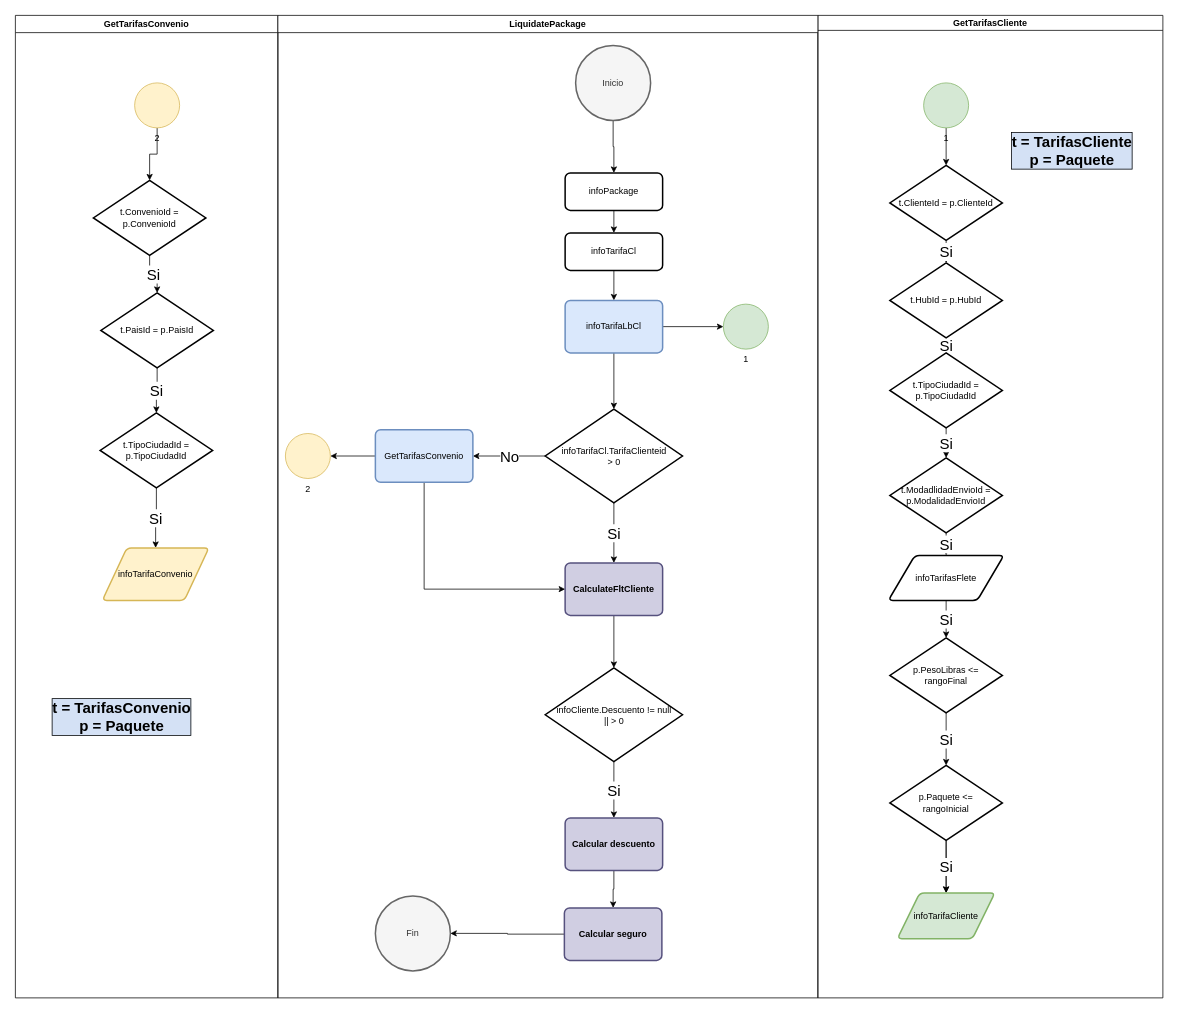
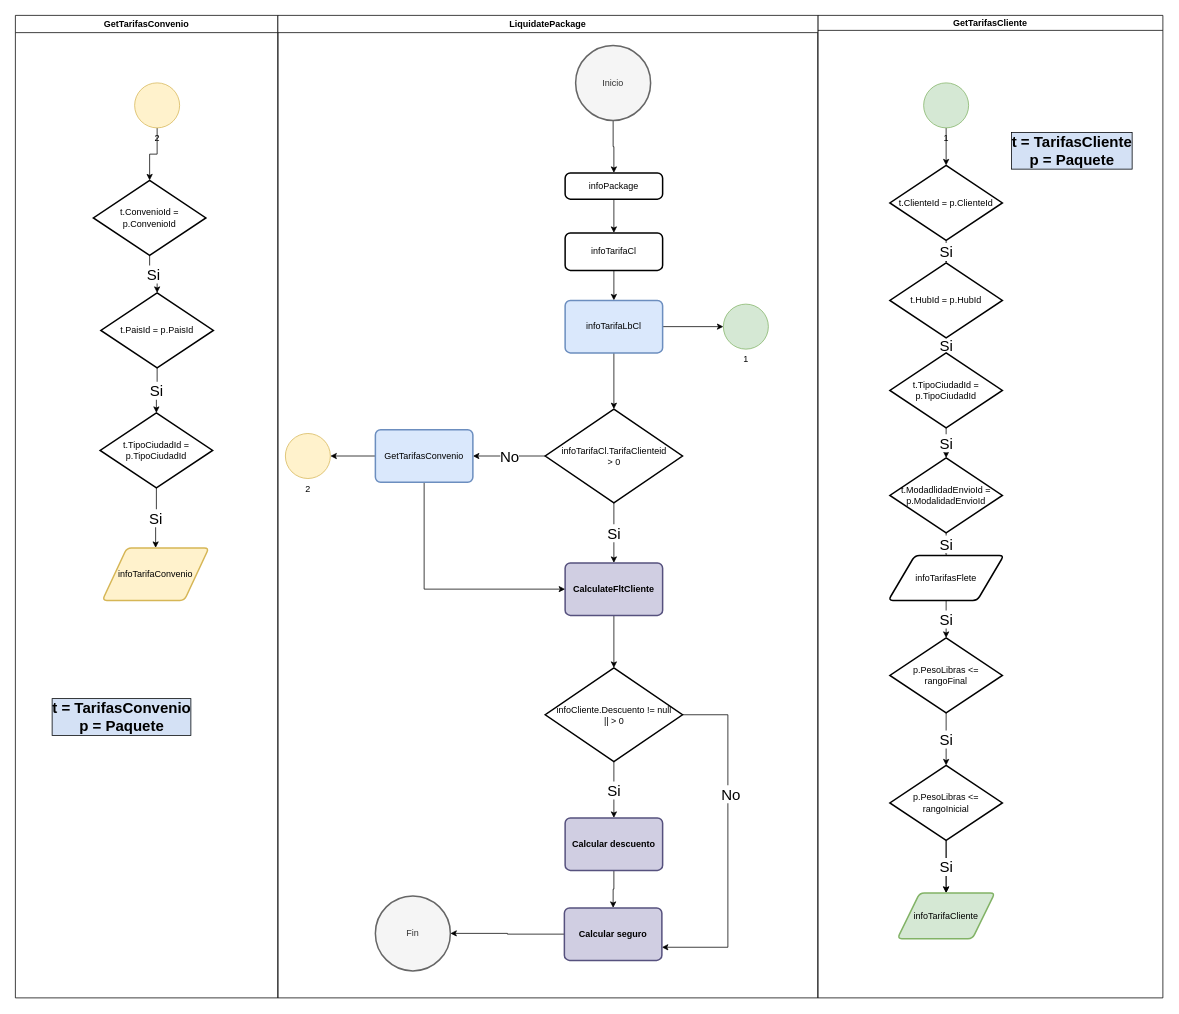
  <mxCell id="0" />
  <mxCell id="1" parent="0" />
  <mxCell id="2" style="edgeStyle=orthogonalEdgeStyle;rounded=0;orthogonalLoop=1;jettySize=auto;html=1;exitX=0.5;exitY=1;exitDx=0;exitDy=0;exitPerimeter=0;" edge="1" parent="1" source="54" target="4"><mxGeometry relative="1" as="geometry" /></mxCell>
  <mxCell id="3" style="edgeStyle=orthogonalEdgeStyle;rounded=0;orthogonalLoop=1;jettySize=auto;html=1;exitX=0.5;exitY=1;exitDx=0;exitDy=0;entryX=0.5;entryY=0;entryDx=0;entryDy=0;" edge="1" parent="1" source="4" target="6"><mxGeometry relative="1" as="geometry" /></mxCell>
- <mxCell id="4" value="infoPackage" style="rounded=1;whiteSpace=wrap;html=1;absoluteArcSize=1;arcSize=14;strokeWidth=2;" vertex="1" parent="1"><mxGeometry x="753" y="230" width="130" height="50" as="geometry" /></mxCell>
+ <mxCell id="4" value="infoPackage" style="rounded=1;whiteSpace=wrap;html=1;absoluteArcSize=1;arcSize=14;strokeWidth=2;" vertex="1" parent="1"><mxGeometry x="753" y="230" width="130" height="35" as="geometry" /></mxCell>
  <mxCell id="5" style="edgeStyle=orthogonalEdgeStyle;rounded=0;orthogonalLoop=1;jettySize=auto;html=1;exitX=0.5;exitY=1;exitDx=0;exitDy=0;entryX=0.5;entryY=0;entryDx=0;entryDy=0;" edge="1" parent="1" source="6" target="9"><mxGeometry relative="1" as="geometry" /></mxCell>
  <mxCell id="6" value="infoTarifaCl" style="rounded=1;whiteSpace=wrap;html=1;absoluteArcSize=1;arcSize=14;strokeWidth=2;" vertex="1" parent="1"><mxGeometry x="753" y="310" width="130" height="50" as="geometry" /></mxCell>
  <mxCell id="7" style="edgeStyle=orthogonalEdgeStyle;rounded=0;orthogonalLoop=1;jettySize=auto;html=1;exitX=0.5;exitY=1;exitDx=0;exitDy=0;" edge="1" parent="1" source="9" target="22"><mxGeometry relative="1" as="geometry" /></mxCell>
  <mxCell id="8" style="edgeStyle=orthogonalEdgeStyle;rounded=0;orthogonalLoop=1;jettySize=auto;html=1;exitX=1;exitY=0.5;exitDx=0;exitDy=0;entryX=0;entryY=0.5;entryDx=0;entryDy=0;entryPerimeter=0;" edge="1" parent="1" source="9" target="55"><mxGeometry relative="1" as="geometry" /></mxCell>
  <mxCell id="9" value="infoTarifaLbCl" style="rounded=1;whiteSpace=wrap;html=1;absoluteArcSize=1;arcSize=14;strokeWidth=2;fillColor=#dae8fc;strokeColor=#6c8ebf;" vertex="1" parent="1"><mxGeometry x="753" y="400" width="130" height="70" as="geometry" /></mxCell>
  <mxCell id="10" value="" style="edgeStyle=orthogonalEdgeStyle;rounded=0;orthogonalLoop=1;jettySize=auto;html=1;" edge="1" parent="1" source="11" target="39"><mxGeometry relative="1" as="geometry" /></mxCell>
  <mxCell id="11" value="1" style="verticalLabelPosition=bottom;verticalAlign=top;html=1;shape=mxgraph.flowchart.on-page_reference;fillColor=#d5e8d4;strokeColor=#82b366;" vertex="1" parent="1"><mxGeometry x="1231" y="110" width="60" height="60" as="geometry" /></mxCell>
  <mxCell id="12" value="Si" style="edgeStyle=orthogonalEdgeStyle;rounded=0;orthogonalLoop=1;jettySize=auto;html=1;exitX=0.5;exitY=1;exitDx=0;exitDy=0;exitPerimeter=0;fontSize=20;" edge="1" parent="1" source="39" target="14"><mxGeometry relative="1" as="geometry"><Array as="points"><mxPoint x="1261" y="330" /><mxPoint x="1261" y="330" /></Array></mxGeometry></mxCell>
  <mxCell id="13" value="Si" style="edgeStyle=orthogonalEdgeStyle;rounded=0;orthogonalLoop=1;jettySize=auto;html=1;exitX=0.5;exitY=1;exitDx=0;exitDy=0;exitPerimeter=0;entryX=0.5;entryY=0;entryDx=0;entryDy=0;entryPerimeter=0;fontSize=20;" edge="1" parent="1" source="14" target="38"><mxGeometry relative="1" as="geometry" /></mxCell>
  <mxCell id="14" value="t.HubId = p.HubId" style="strokeWidth=2;html=1;shape=mxgraph.flowchart.decision;whiteSpace=wrap;" vertex="1" parent="1"><mxGeometry x="1186" y="350" width="150" height="100" as="geometry" /></mxCell>
  <mxCell id="15" value="Si" style="edgeStyle=orthogonalEdgeStyle;rounded=0;orthogonalLoop=1;jettySize=auto;html=1;exitX=0.5;exitY=1;exitDx=0;exitDy=0;exitPerimeter=0;fontSize=20;" edge="1" parent="1" source="40" target="17"><mxGeometry relative="1" as="geometry" /></mxCell>
  <mxCell id="16" value="Si" style="edgeStyle=orthogonalEdgeStyle;rounded=0;orthogonalLoop=1;jettySize=auto;html=1;exitX=0.5;exitY=1;exitDx=0;exitDy=0;entryX=0.5;entryY=0;entryDx=0;entryDy=0;entryPerimeter=0;fontSize=20;" edge="1" parent="1" source="17" target="19"><mxGeometry relative="1" as="geometry" /></mxCell>
  <mxCell id="17" value="infoTarifasFlete" style="shape=parallelogram;html=1;strokeWidth=2;perimeter=parallelogramPerimeter;whiteSpace=wrap;rounded=1;arcSize=12;size=0.23;" vertex="1" parent="1"><mxGeometry x="1184" y="740" width="154" height="60" as="geometry" /></mxCell>
  <mxCell id="18" value="Si" style="edgeStyle=orthogonalEdgeStyle;rounded=0;orthogonalLoop=1;jettySize=auto;html=1;exitX=0.5;exitY=1;exitDx=0;exitDy=0;exitPerimeter=0;entryX=0.5;entryY=0;entryDx=0;entryDy=0;entryPerimeter=0;fontSize=20;" edge="1" parent="1" source="19" target="35"><mxGeometry relative="1" as="geometry" /></mxCell>
  <mxCell id="19" value="&lt;div&gt;p.PesoLibras &amp;lt;= &lt;br&gt;&lt;/div&gt;&lt;div&gt;rangoFinal&lt;br&gt;&lt;/div&gt;" style="strokeWidth=2;html=1;shape=mxgraph.flowchart.decision;whiteSpace=wrap;" vertex="1" parent="1"><mxGeometry x="1186" y="850" width="150" height="100" as="geometry" /></mxCell>
  <mxCell id="20" value="Si" style="edgeStyle=orthogonalEdgeStyle;rounded=0;orthogonalLoop=1;jettySize=auto;html=1;exitX=0.5;exitY=1;exitDx=0;exitDy=0;exitPerimeter=0;fontSize=20;" edge="1" parent="1" source="22" target="24"><mxGeometry relative="1" as="geometry" /></mxCell>
  <mxCell id="21" value="No" style="edgeStyle=orthogonalEdgeStyle;rounded=0;orthogonalLoop=1;jettySize=auto;html=1;exitX=0;exitY=0.5;exitDx=0;exitDy=0;exitPerimeter=0;fontSize=20;" edge="1" parent="1" source="22" target="57"><mxGeometry relative="1" as="geometry" /></mxCell>
  <mxCell id="22" value="&lt;div&gt;infoTarifaCl.TarifaClienteid &lt;br&gt;&lt;/div&gt;&lt;div&gt;&amp;gt; 0&lt;br&gt;&lt;/div&gt;" style="strokeWidth=2;html=1;shape=mxgraph.flowchart.decision;whiteSpace=wrap;" vertex="1" parent="1"><mxGeometry x="726.5" y="545" width="183" height="125" as="geometry" /></mxCell>
  <mxCell id="23" style="edgeStyle=orthogonalEdgeStyle;rounded=0;orthogonalLoop=1;jettySize=auto;html=1;exitX=0.5;exitY=1;exitDx=0;exitDy=0;" edge="1" parent="1" source="24" target="28"><mxGeometry relative="1" as="geometry" /></mxCell>
  <mxCell id="24" value="CalculateFltCliente" style="rounded=1;whiteSpace=wrap;html=1;absoluteArcSize=1;arcSize=14;strokeWidth=2;fillColor=#d0cee2;strokeColor=#56517e;fontStyle=1" vertex="1" parent="1"><mxGeometry x="753" y="750" width="130" height="70" as="geometry" /></mxCell>
  <mxCell id="25" value="Si" style="edgeStyle=orthogonalEdgeStyle;rounded=0;orthogonalLoop=1;jettySize=auto;html=1;exitX=0.5;exitY=1;exitDx=0;exitDy=0;exitPerimeter=0;fontSize=20;" edge="1" parent="1" source="28" target="30"><mxGeometry relative="1" as="geometry" /></mxCell>
+ <mxCell id="26" style="edgeStyle=orthogonalEdgeStyle;rounded=0;orthogonalLoop=1;jettySize=auto;html=1;exitX=1;exitY=0.5;exitDx=0;exitDy=0;exitPerimeter=0;entryX=1;entryY=0.75;entryDx=0;entryDy=0;fontSize=20;" edge="1" parent="1" source="28" target="61"><mxGeometry relative="1" as="geometry"><Array as="points"><mxPoint x="970" y="953" /><mxPoint x="970" y="1263" /></Array></mxGeometry></mxCell>
+ <mxCell id="27" value="No" style="edgeLabel;html=1;align=center;verticalAlign=middle;resizable=0;points=[];fontSize=20;" vertex="1" connectable="0" parent="26"><mxGeometry x="-0.279" y="3" relative="1" as="geometry"><mxPoint as="offset" /></mxGeometry></mxCell>
  <mxCell id="28" value="&lt;div&gt;infoCliente.Descuento != null&lt;/div&gt;&lt;div&gt;|| &amp;gt; 0&lt;br&gt;&lt;/div&gt;" style="strokeWidth=2;html=1;shape=mxgraph.flowchart.decision;whiteSpace=wrap;" vertex="1" parent="1"><mxGeometry x="726.5" y="890" width="183" height="125" as="geometry" /></mxCell>
  <mxCell id="29" style="edgeStyle=orthogonalEdgeStyle;rounded=0;orthogonalLoop=1;jettySize=auto;html=1;exitX=0.5;exitY=1;exitDx=0;exitDy=0;entryX=0.5;entryY=0;entryDx=0;entryDy=0;fontSize=20;" edge="1" parent="1" source="30" target="61"><mxGeometry relative="1" as="geometry" /></mxCell>
  <mxCell id="30" value="Calcular descuento" style="rounded=1;whiteSpace=wrap;html=1;absoluteArcSize=1;arcSize=14;strokeWidth=2;fillColor=#d0cee2;strokeColor=#56517e;fontStyle=1" vertex="1" parent="1"><mxGeometry x="753" y="1090" width="130" height="70" as="geometry" /></mxCell>
  <mxCell id="31" style="edgeStyle=orthogonalEdgeStyle;rounded=0;orthogonalLoop=1;jettySize=auto;html=1;exitX=0.5;exitY=1;exitDx=0;exitDy=0;entryX=0;entryY=0.5;entryDx=0;entryDy=0;" edge="1" parent="1" source="57" target="24"><mxGeometry relative="1" as="geometry" /></mxCell>
  <mxCell id="32" value="GetTarifasCliente" style="swimlane;startSize=20;" vertex="1" parent="1"><mxGeometry x="1090" y="20" width="460" height="1310" as="geometry" /></mxCell>
  <mxCell id="33" value="&lt;div style=&quot;font-size: 20px;&quot;&gt;&lt;b style=&quot;font-size: 20px;&quot;&gt;t = TarifasCliente&lt;/b&gt;&lt;/div&gt;&lt;div style=&quot;font-size: 20px;&quot;&gt;&lt;b style=&quot;font-size: 20px;&quot;&gt;p = Paquete&lt;/b&gt;&lt;br style=&quot;font-size: 20px;&quot;&gt;&lt;/div&gt;" style="text;html=1;strokeColor=none;fillColor=none;align=center;verticalAlign=middle;whiteSpace=wrap;rounded=0;fontSize=20;labelBackgroundColor=#D4E1F5;labelBorderColor=default;" vertex="1" parent="32"><mxGeometry x="230" y="150" width="218" height="60" as="geometry" /></mxCell>
  <mxCell id="34" value="infoTarifaCliente" style="shape=parallelogram;html=1;strokeWidth=2;perimeter=parallelogramPerimeter;whiteSpace=wrap;rounded=1;arcSize=12;size=0.23;fillColor=#d5e8d4;strokeColor=#82b366;" vertex="1" parent="32"><mxGeometry x="106" y="1170" width="130" height="61" as="geometry" /></mxCell>
- <mxCell id="35" value="&lt;div&gt;p.Paquete &amp;lt;= &lt;br&gt;&lt;/div&gt;&lt;div&gt;rangoInicial&lt;br&gt;&lt;/div&gt;" style="strokeWidth=2;html=1;shape=mxgraph.flowchart.decision;whiteSpace=wrap;" vertex="1" parent="32"><mxGeometry x="96" y="1000" width="150" height="100" as="geometry" /></mxCell>
+ <mxCell id="35" value="&lt;div&gt;p.PesoLibras &amp;lt;= &lt;br&gt;&lt;/div&gt;&lt;div&gt;rangoInicial&lt;br&gt;&lt;/div&gt;" style="strokeWidth=2;html=1;shape=mxgraph.flowchart.decision;whiteSpace=wrap;" vertex="1" parent="32"><mxGeometry x="96" y="1000" width="150" height="100" as="geometry" /></mxCell>
  <mxCell id="36" style="edgeStyle=orthogonalEdgeStyle;rounded=0;orthogonalLoop=1;jettySize=auto;html=1;exitX=0.5;exitY=1;exitDx=0;exitDy=0;exitPerimeter=0;entryX=0.5;entryY=0;entryDx=0;entryDy=0;" edge="1" parent="32" source="35" target="34"><mxGeometry relative="1" as="geometry" /></mxCell>
  <mxCell id="37" value="Si" style="edgeStyle=orthogonalEdgeStyle;rounded=0;orthogonalLoop=1;jettySize=auto;html=1;fontSize=20;" edge="1" parent="32" source="35" target="34"><mxGeometry relative="1" as="geometry"><Array as="points"><mxPoint x="171" y="1085" /><mxPoint x="171" y="1085" /></Array></mxGeometry></mxCell>
  <mxCell id="38" value="t.TipoCiudadId = p.TipoCiudadId" style="strokeWidth=2;html=1;shape=mxgraph.flowchart.decision;whiteSpace=wrap;" vertex="1" parent="32"><mxGeometry x="96" y="450" width="150" height="100" as="geometry" /></mxCell>
  <mxCell id="39" value="t.ClienteId = p.ClienteId" style="strokeWidth=2;html=1;shape=mxgraph.flowchart.decision;whiteSpace=wrap;" vertex="1" parent="32"><mxGeometry x="96" y="200" width="150" height="100" as="geometry" /></mxCell>
  <mxCell id="40" value="t.ModadlidadEnvioId = p.ModalidadEnvioId" style="strokeWidth=2;html=1;shape=mxgraph.flowchart.decision;whiteSpace=wrap;" vertex="1" parent="32"><mxGeometry x="96" y="590" width="150" height="100" as="geometry" /></mxCell>
  <mxCell id="41" value="Si" style="edgeStyle=orthogonalEdgeStyle;rounded=0;orthogonalLoop=1;jettySize=auto;html=1;exitX=0.5;exitY=1;exitDx=0;exitDy=0;exitPerimeter=0;fontSize=20;" edge="1" parent="32" source="38" target="40"><mxGeometry relative="1" as="geometry"><Array as="points"><mxPoint x="171" y="560" /><mxPoint x="171" y="560" /></Array></mxGeometry></mxCell>
  <mxCell id="42" style="edgeStyle=orthogonalEdgeStyle;rounded=0;orthogonalLoop=1;jettySize=auto;html=1;exitX=0.5;exitY=1;exitDx=0;exitDy=0;exitPerimeter=0;entryX=0.5;entryY=0;entryDx=0;entryDy=0;entryPerimeter=0;" edge="1" parent="1" source="43" target="45"><mxGeometry relative="1" as="geometry" /></mxCell>
  <mxCell id="43" value="2" style="verticalLabelPosition=bottom;verticalAlign=top;html=1;shape=mxgraph.flowchart.on-page_reference;fillColor=#fff2cc;strokeColor=#d6b656;" vertex="1" parent="1"><mxGeometry x="179" y="110" width="60" height="60" as="geometry" /></mxCell>
  <mxCell id="44" value="&lt;font style=&quot;font-size: 20px;&quot;&gt;Si&lt;/font&gt;" style="edgeStyle=orthogonalEdgeStyle;rounded=0;orthogonalLoop=1;jettySize=auto;html=1;exitX=0.5;exitY=1;exitDx=0;exitDy=0;exitPerimeter=0;entryX=0.5;entryY=0;entryDx=0;entryDy=0;entryPerimeter=0;" edge="1" parent="1" source="45" target="48"><mxGeometry relative="1" as="geometry" /></mxCell>
  <mxCell id="45" value="t.ConvenioId = p.ConvenioId" style="strokeWidth=2;html=1;shape=mxgraph.flowchart.decision;whiteSpace=wrap;" vertex="1" parent="1"><mxGeometry x="124" y="240" width="150" height="100" as="geometry" /></mxCell>
  <mxCell id="46" value="GetTarifasConvenio" style="swimlane;" vertex="1" parent="1"><mxGeometry x="20" y="20" width="350" height="1310" as="geometry" /></mxCell>
  <mxCell id="47" value="&lt;font style=&quot;font-size: 20px;&quot;&gt;Si&lt;/font&gt;" style="edgeStyle=orthogonalEdgeStyle;rounded=0;orthogonalLoop=1;jettySize=auto;html=1;exitX=0.5;exitY=1;exitDx=0;exitDy=0;exitPerimeter=0;entryX=0.5;entryY=0;entryDx=0;entryDy=0;entryPerimeter=0;" edge="1" parent="46" source="48" target="50"><mxGeometry relative="1" as="geometry" /></mxCell>
  <mxCell id="48" value="t.PaisId = p.PaisId" style="strokeWidth=2;html=1;shape=mxgraph.flowchart.decision;whiteSpace=wrap;" vertex="1" parent="46"><mxGeometry x="114" y="370" width="150" height="100" as="geometry" /></mxCell>
  <mxCell id="49" value="&lt;font style=&quot;font-size: 20px;&quot;&gt;Si&lt;/font&gt;" style="edgeStyle=orthogonalEdgeStyle;rounded=0;orthogonalLoop=1;jettySize=auto;html=1;exitX=0.5;exitY=1;exitDx=0;exitDy=0;exitPerimeter=0;entryX=0.5;entryY=0;entryDx=0;entryDy=0;" edge="1" parent="46" source="50" target="51"><mxGeometry relative="1" as="geometry" /></mxCell>
  <mxCell id="50" value="t.TipoCiudadId = p.TipoCiudadId" style="strokeWidth=2;html=1;shape=mxgraph.flowchart.decision;whiteSpace=wrap;" vertex="1" parent="46"><mxGeometry x="113" y="530" width="150" height="100" as="geometry" /></mxCell>
  <mxCell id="51" value="infoTarifaConvenio" style="shape=parallelogram;html=1;strokeWidth=2;perimeter=parallelogramPerimeter;whiteSpace=wrap;rounded=1;arcSize=12;size=0.23;fillColor=#fff2cc;strokeColor=#d6b656;" vertex="1" parent="46"><mxGeometry x="116" y="710" width="142" height="70" as="geometry" /></mxCell>
  <mxCell id="52" value="&lt;div style=&quot;font-size: 20px;&quot;&gt;&lt;b style=&quot;font-size: 20px;&quot;&gt;t = TarifasConvenio&lt;/b&gt;&lt;/div&gt;&lt;div style=&quot;font-size: 20px;&quot;&gt;&lt;b style=&quot;font-size: 20px;&quot;&gt;p = Paquete&lt;/b&gt;&lt;br style=&quot;font-size: 20px;&quot;&gt;&lt;/div&gt;" style="text;html=1;strokeColor=none;fillColor=none;align=center;verticalAlign=middle;whiteSpace=wrap;rounded=0;fontSize=20;labelBackgroundColor=#D4E1F5;labelBorderColor=default;spacing=7;" vertex="1" parent="46"><mxGeometry x="20" y="890" width="244" height="90" as="geometry" /></mxCell>
  <mxCell id="53" value="LiquidatePackage" style="swimlane;" vertex="1" parent="1"><mxGeometry x="370" y="20" width="720" height="1310" as="geometry" /></mxCell>
  <mxCell id="54" value="Inicio" style="strokeWidth=2;html=1;shape=mxgraph.flowchart.start_2;whiteSpace=wrap;fillColor=#f5f5f5;fontColor=#333333;strokeColor=#666666;" vertex="1" parent="53"><mxGeometry x="397" y="40" width="100" height="100" as="geometry" /></mxCell>
  <mxCell id="55" value="1" style="verticalLabelPosition=bottom;verticalAlign=top;html=1;shape=mxgraph.flowchart.on-page_reference;fillColor=#d5e8d4;strokeColor=#82b366;" vertex="1" parent="53"><mxGeometry x="594" y="385" width="60" height="60" as="geometry" /></mxCell>
  <mxCell id="56" style="edgeStyle=orthogonalEdgeStyle;rounded=0;orthogonalLoop=1;jettySize=auto;html=1;exitX=0;exitY=0.5;exitDx=0;exitDy=0;" edge="1" parent="53" source="57" target="58"><mxGeometry relative="1" as="geometry" /></mxCell>
  <mxCell id="57" value="GetTarifasConvenio" style="rounded=1;whiteSpace=wrap;html=1;absoluteArcSize=1;arcSize=14;strokeWidth=2;fillColor=#dae8fc;strokeColor=#6c8ebf;" vertex="1" parent="53"><mxGeometry x="130" y="552.5" width="130" height="70" as="geometry" /></mxCell>
  <mxCell id="58" value="2" style="verticalLabelPosition=bottom;verticalAlign=top;html=1;shape=mxgraph.flowchart.on-page_reference;fillColor=#fff2cc;strokeColor=#d6b656;" vertex="1" parent="53"><mxGeometry x="10" y="557.5" width="60" height="60" as="geometry" /></mxCell>
  <mxCell id="59" value="Fin" style="strokeWidth=2;html=1;shape=mxgraph.flowchart.start_2;whiteSpace=wrap;fillColor=#f5f5f5;fontColor=#333333;strokeColor=#666666;" vertex="1" parent="53"><mxGeometry x="130" y="1174" width="100" height="100" as="geometry" /></mxCell>
  <mxCell id="60" style="edgeStyle=orthogonalEdgeStyle;rounded=0;orthogonalLoop=1;jettySize=auto;html=1;exitX=0;exitY=0.5;exitDx=0;exitDy=0;fontSize=20;" edge="1" parent="53" source="61" target="59"><mxGeometry relative="1" as="geometry" /></mxCell>
  <mxCell id="61" value="Calcular seguro" style="rounded=1;whiteSpace=wrap;html=1;absoluteArcSize=1;arcSize=14;strokeWidth=2;fillColor=#d0cee2;strokeColor=#56517e;fontStyle=1" vertex="1" parent="53"><mxGeometry x="382" y="1190" width="130" height="70" as="geometry" /></mxCell>
